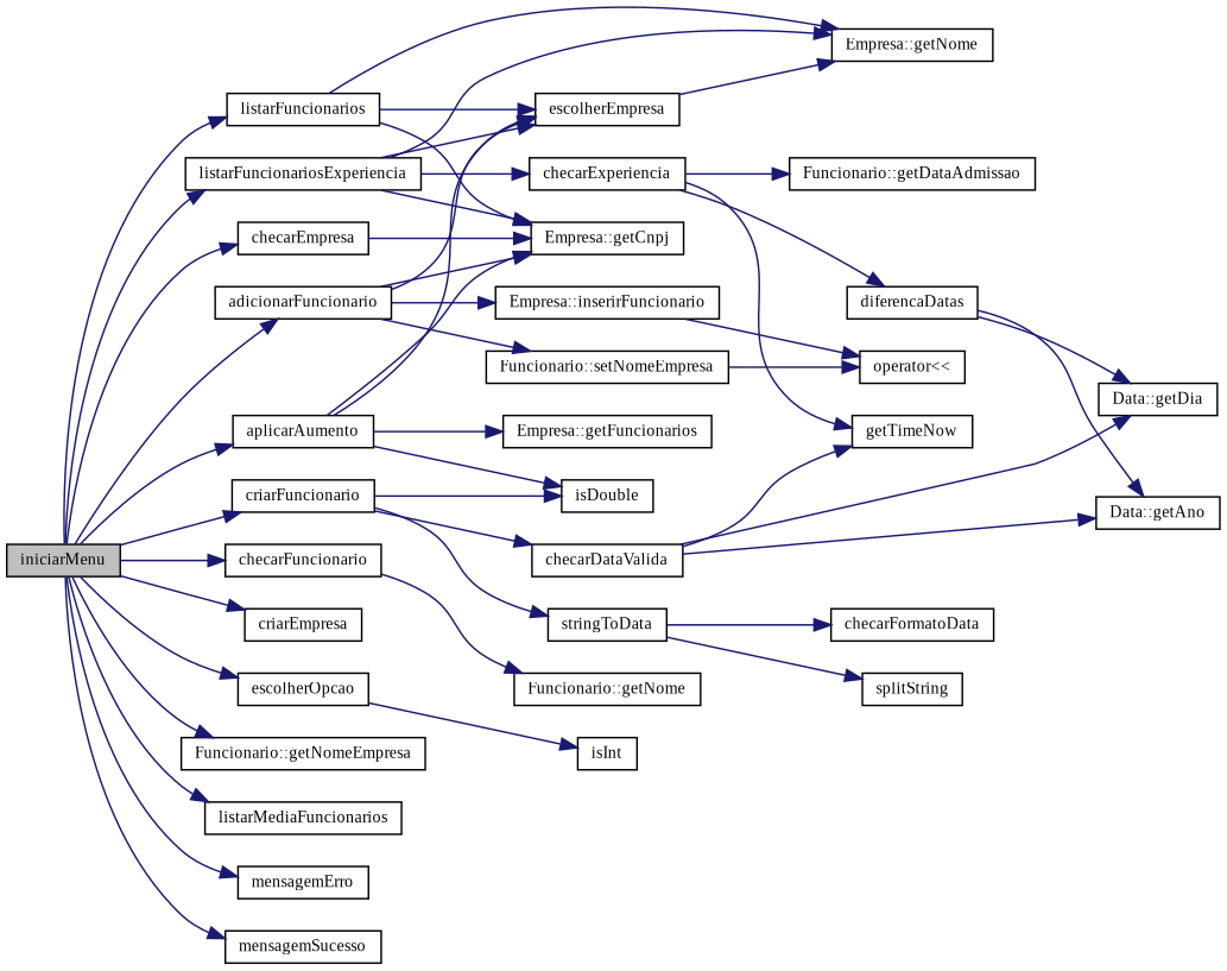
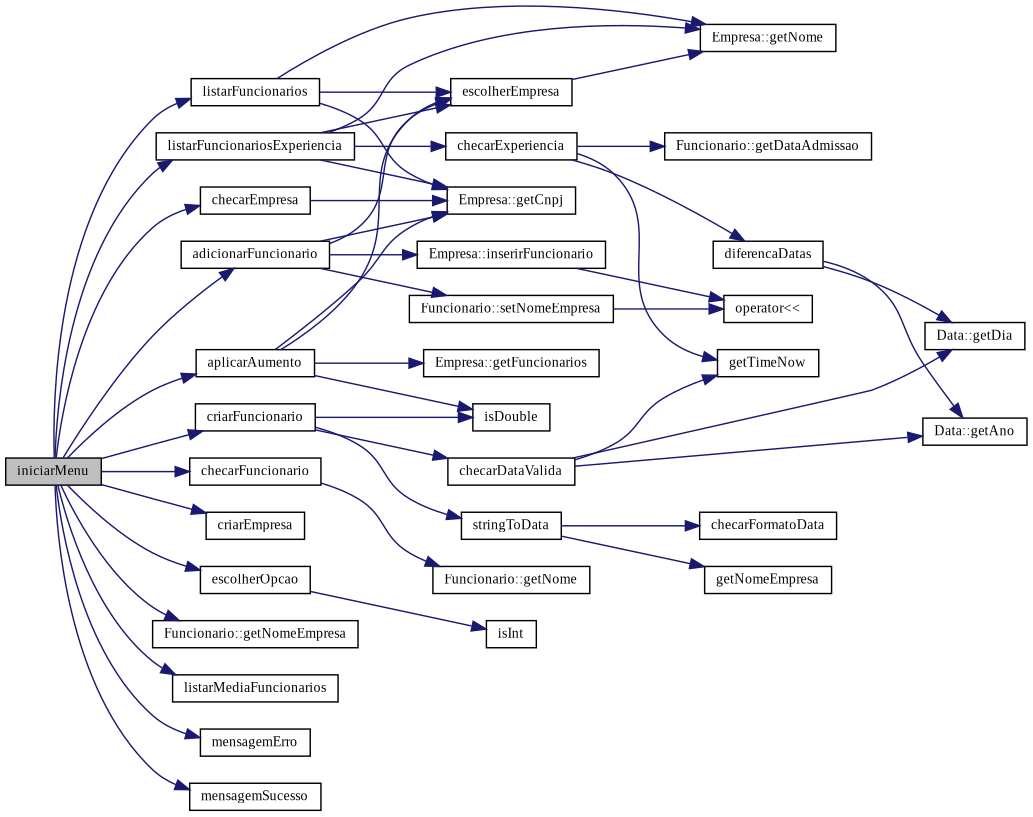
  digraph {
    fontname="Liberation Serif"
    rankdir=LR
    node [color=black fillcolor=white fontname="Liberation Serif" fontsize=10 shape=record style=filled]
    edge [color=midnightblue fontname="Liberation Serif" fontsize=10 labelfontname=Helvetica labelfontsize=10 style=solid]
    n1 [fillcolor=grey75 fontcolor=black height=0.2 label=iniciarMenu width=0.4]
    n2 [height=0.2 label=adicionarFuncionario width=0.4]
    n3 [height=0.2 label=aplicarAumento width=0.4]
    n4 [height=0.2 label=checarEmpresa width=0.4]
    n5 [height=0.2 label=checarFuncionario width=0.4]
    n6 [height=0.2 label=criarEmpresa width=0.4]
    n7 [height=0.2 label=criarFuncionario width=0.4]
    n8 [height=0.2 label=escolherOpcao width=0.4]
    n9 [height=0.2 label="Funcionario::getNomeEmpresa" width=0.4]
    n10 [height=0.2 label=listarFuncionarios width=0.4]
    n11 [height=0.2 label=listarFuncionariosExperiencia width=0.4]
    n12 [height=0.2 label=listarMediaFuncionarios width=0.4]
    n13 [height=0.2 label=mensagemErro width=0.4]
    n14 [height=0.2 label=mensagemSucesso width=0.4]
    n15 [height=0.2 label=escolherEmpresa width=0.4]
    n16 [height=0.2 label="Empresa::getCnpj" width=0.4]
    n17 [height=0.2 label="Empresa::inserirFuncionario" width=0.4]
    n18 [height=0.2 label="Funcionario::setNomeEmpresa" width=0.4]
    n19 [height=0.2 label="Empresa::getFuncionarios" width=0.4]
    n20 [height=0.2 label=isDouble width=0.4]
    n21 [height=0.2 label="Funcionario::getNome" width=0.4]
    n22 [height=0.2 label=checarDataValida width=0.4]
    n23 [height=0.2 label=stringToData width=0.4]
    n24 [height=0.2 label=isInt width=0.4]
    n25 [height=0.2 label="Empresa::getNome" width=0.4]
    n26 [height=0.2 label=checarExperiencia width=0.4]
    n27 [height=0.2 label="operator\<\<" width=0.4]
    n28 [height=0.2 label="Data::getAno" width=0.4]
    n29 [height=0.2 label="Data::getDia" width=0.4]
    n30 [height=0.2 label=getTimeNow width=0.4]
    n31 [height=0.2 label=checarFormatoData width=0.4]
-   n32 [height=0.2 label=splitString width=0.4]
+   n32 [height=0.2 label=getNomeEmpresa width=0.4]
    n33 [height=0.2 label=diferencaDatas width=0.4]
    n34 [height=0.2 label="Funcionario::getDataAdmissao" width=0.4]
    n1 -> n2
    n1 -> n3
    n1 -> n4
    n1 -> n5
    n1 -> n6
    n1 -> n7
    n1 -> n8
    n1 -> n9
    n1 -> n10
    n1 -> n11
    n1 -> n12
    n1 -> n13
    n1 -> n14
    n2 -> n15
    n2 -> n16
    n2 -> n17
    n2 -> n18
    n3 -> n15
    n3 -> n16
    n3 -> n19
    n3 -> n20
    n4 -> n16
    n5 -> n21
    n7 -> n20
    n7 -> n22
    n7 -> n23
    n8 -> n24
    n10 -> n15
    n10 -> n16
    n10 -> n25
    n11 -> n15
    n11 -> n16
    n11 -> n25
    n11 -> n26
    n15 -> n25
    n17 -> n27
    n18 -> n27
    n22 -> n28
    n22 -> n29
    n22 -> n30
    n23 -> n31
    n23 -> n32
    n26 -> n30
    n26 -> n33
    n26 -> n34
    n33 -> n28
    n33 -> n29
  }
